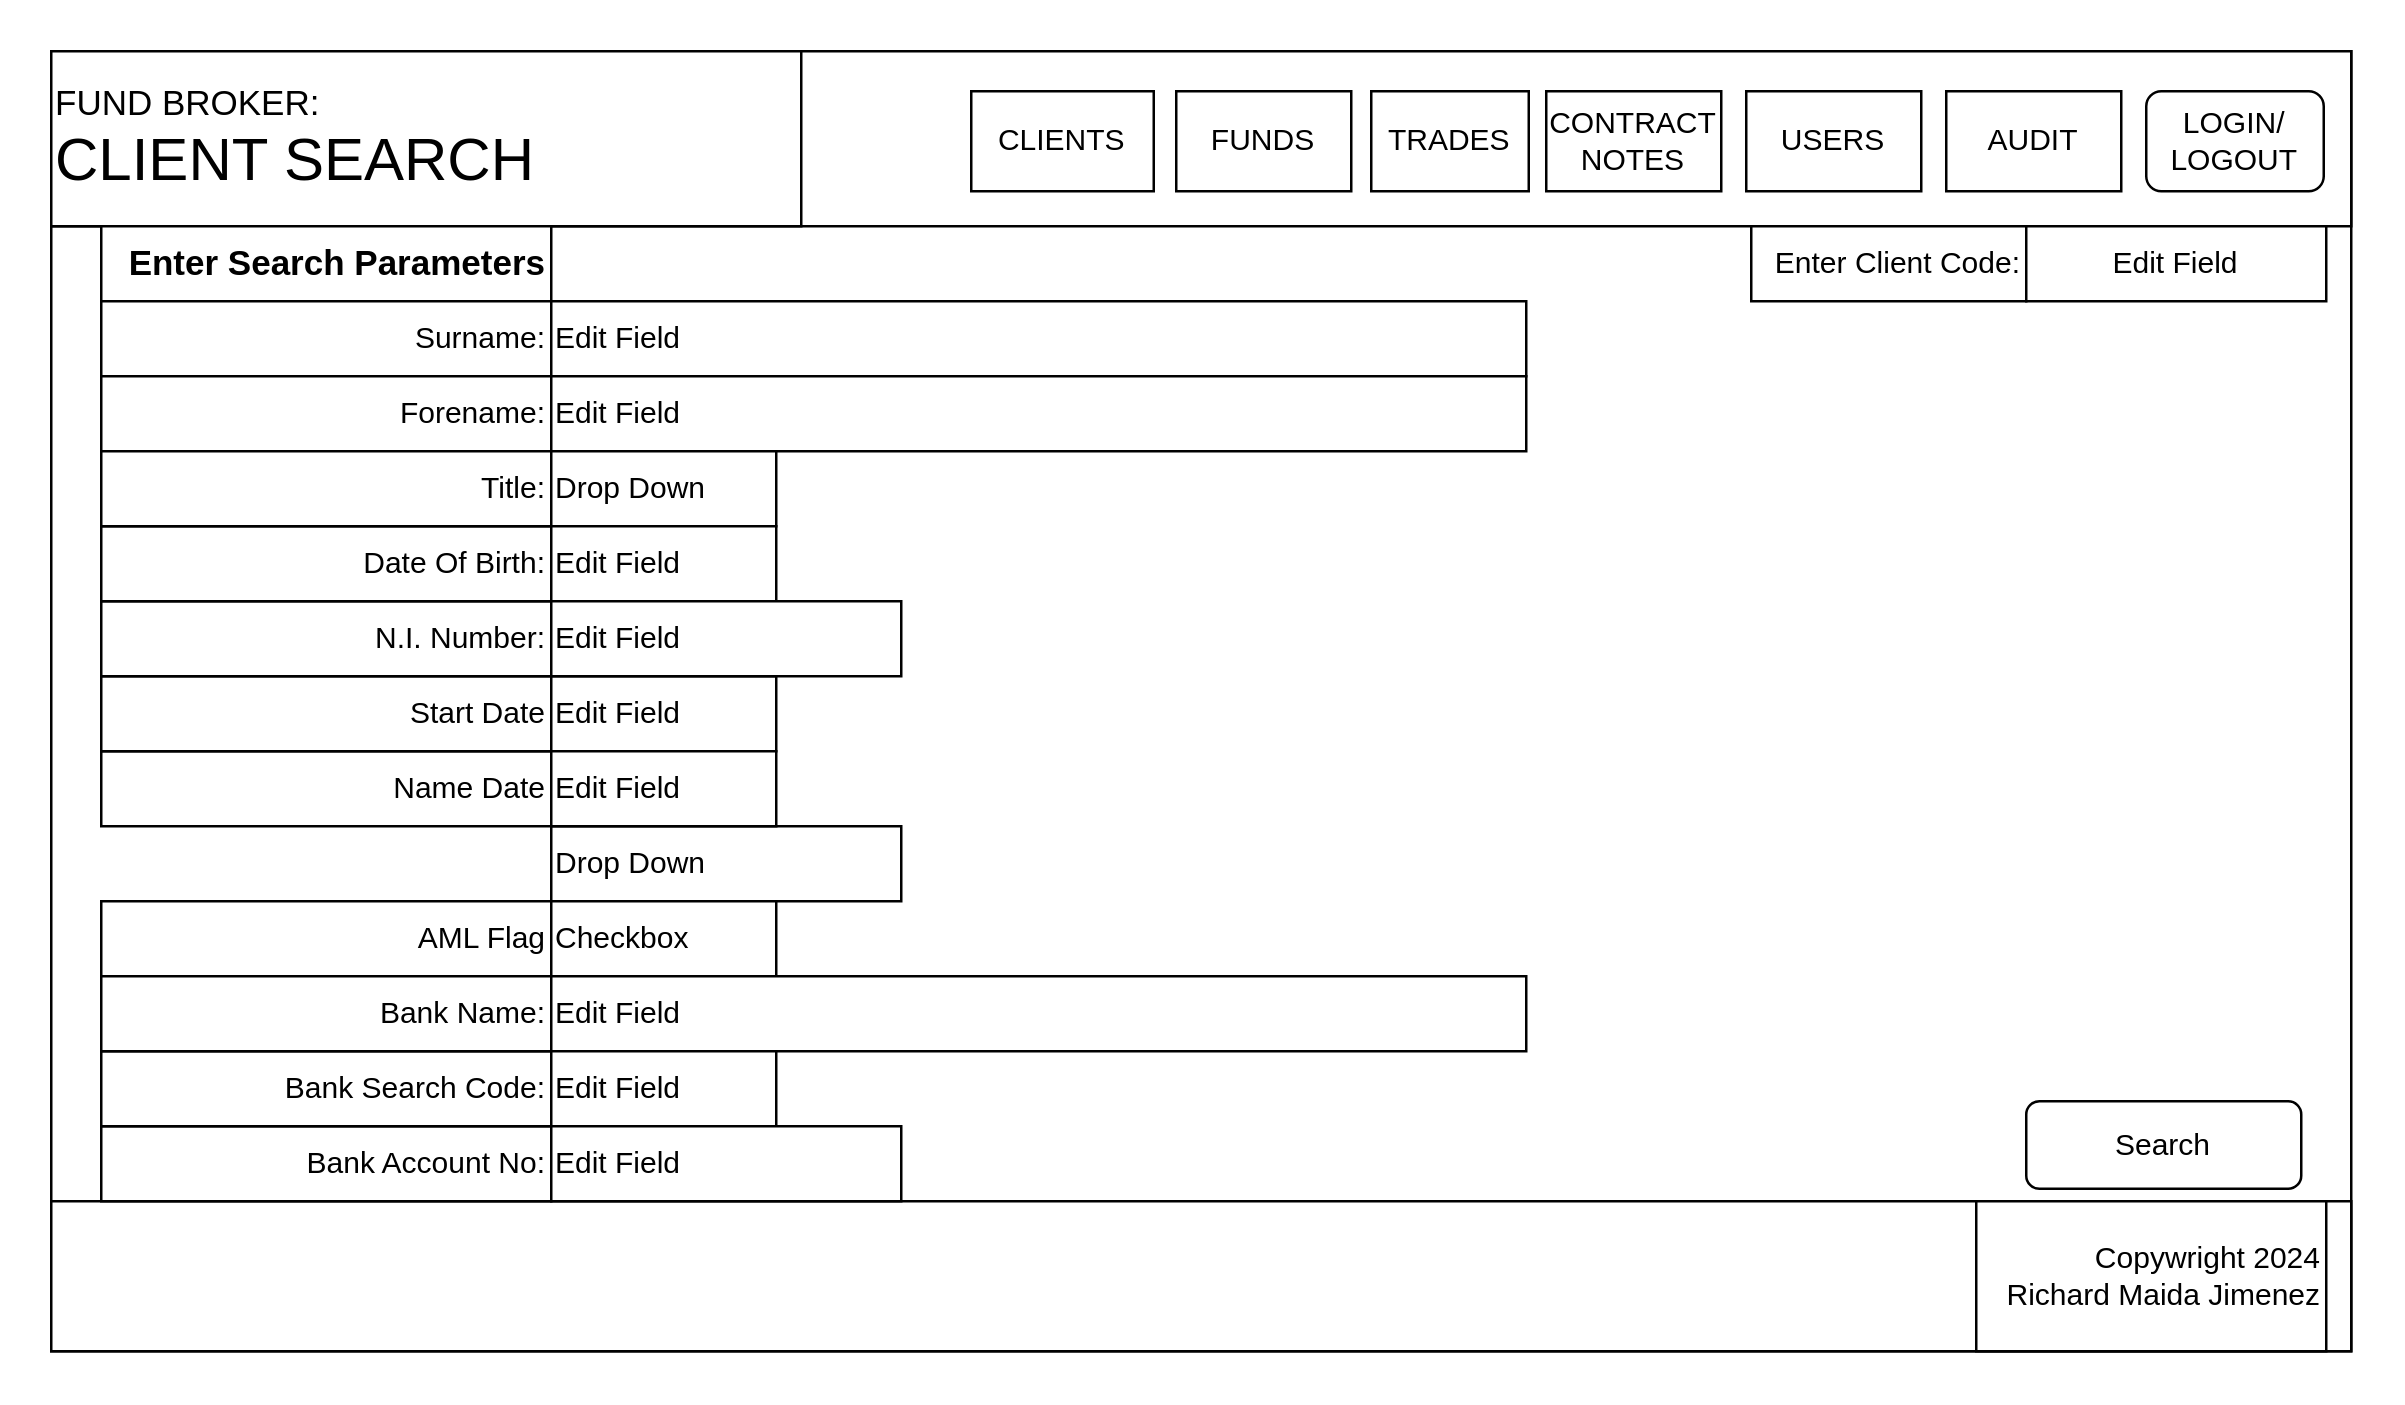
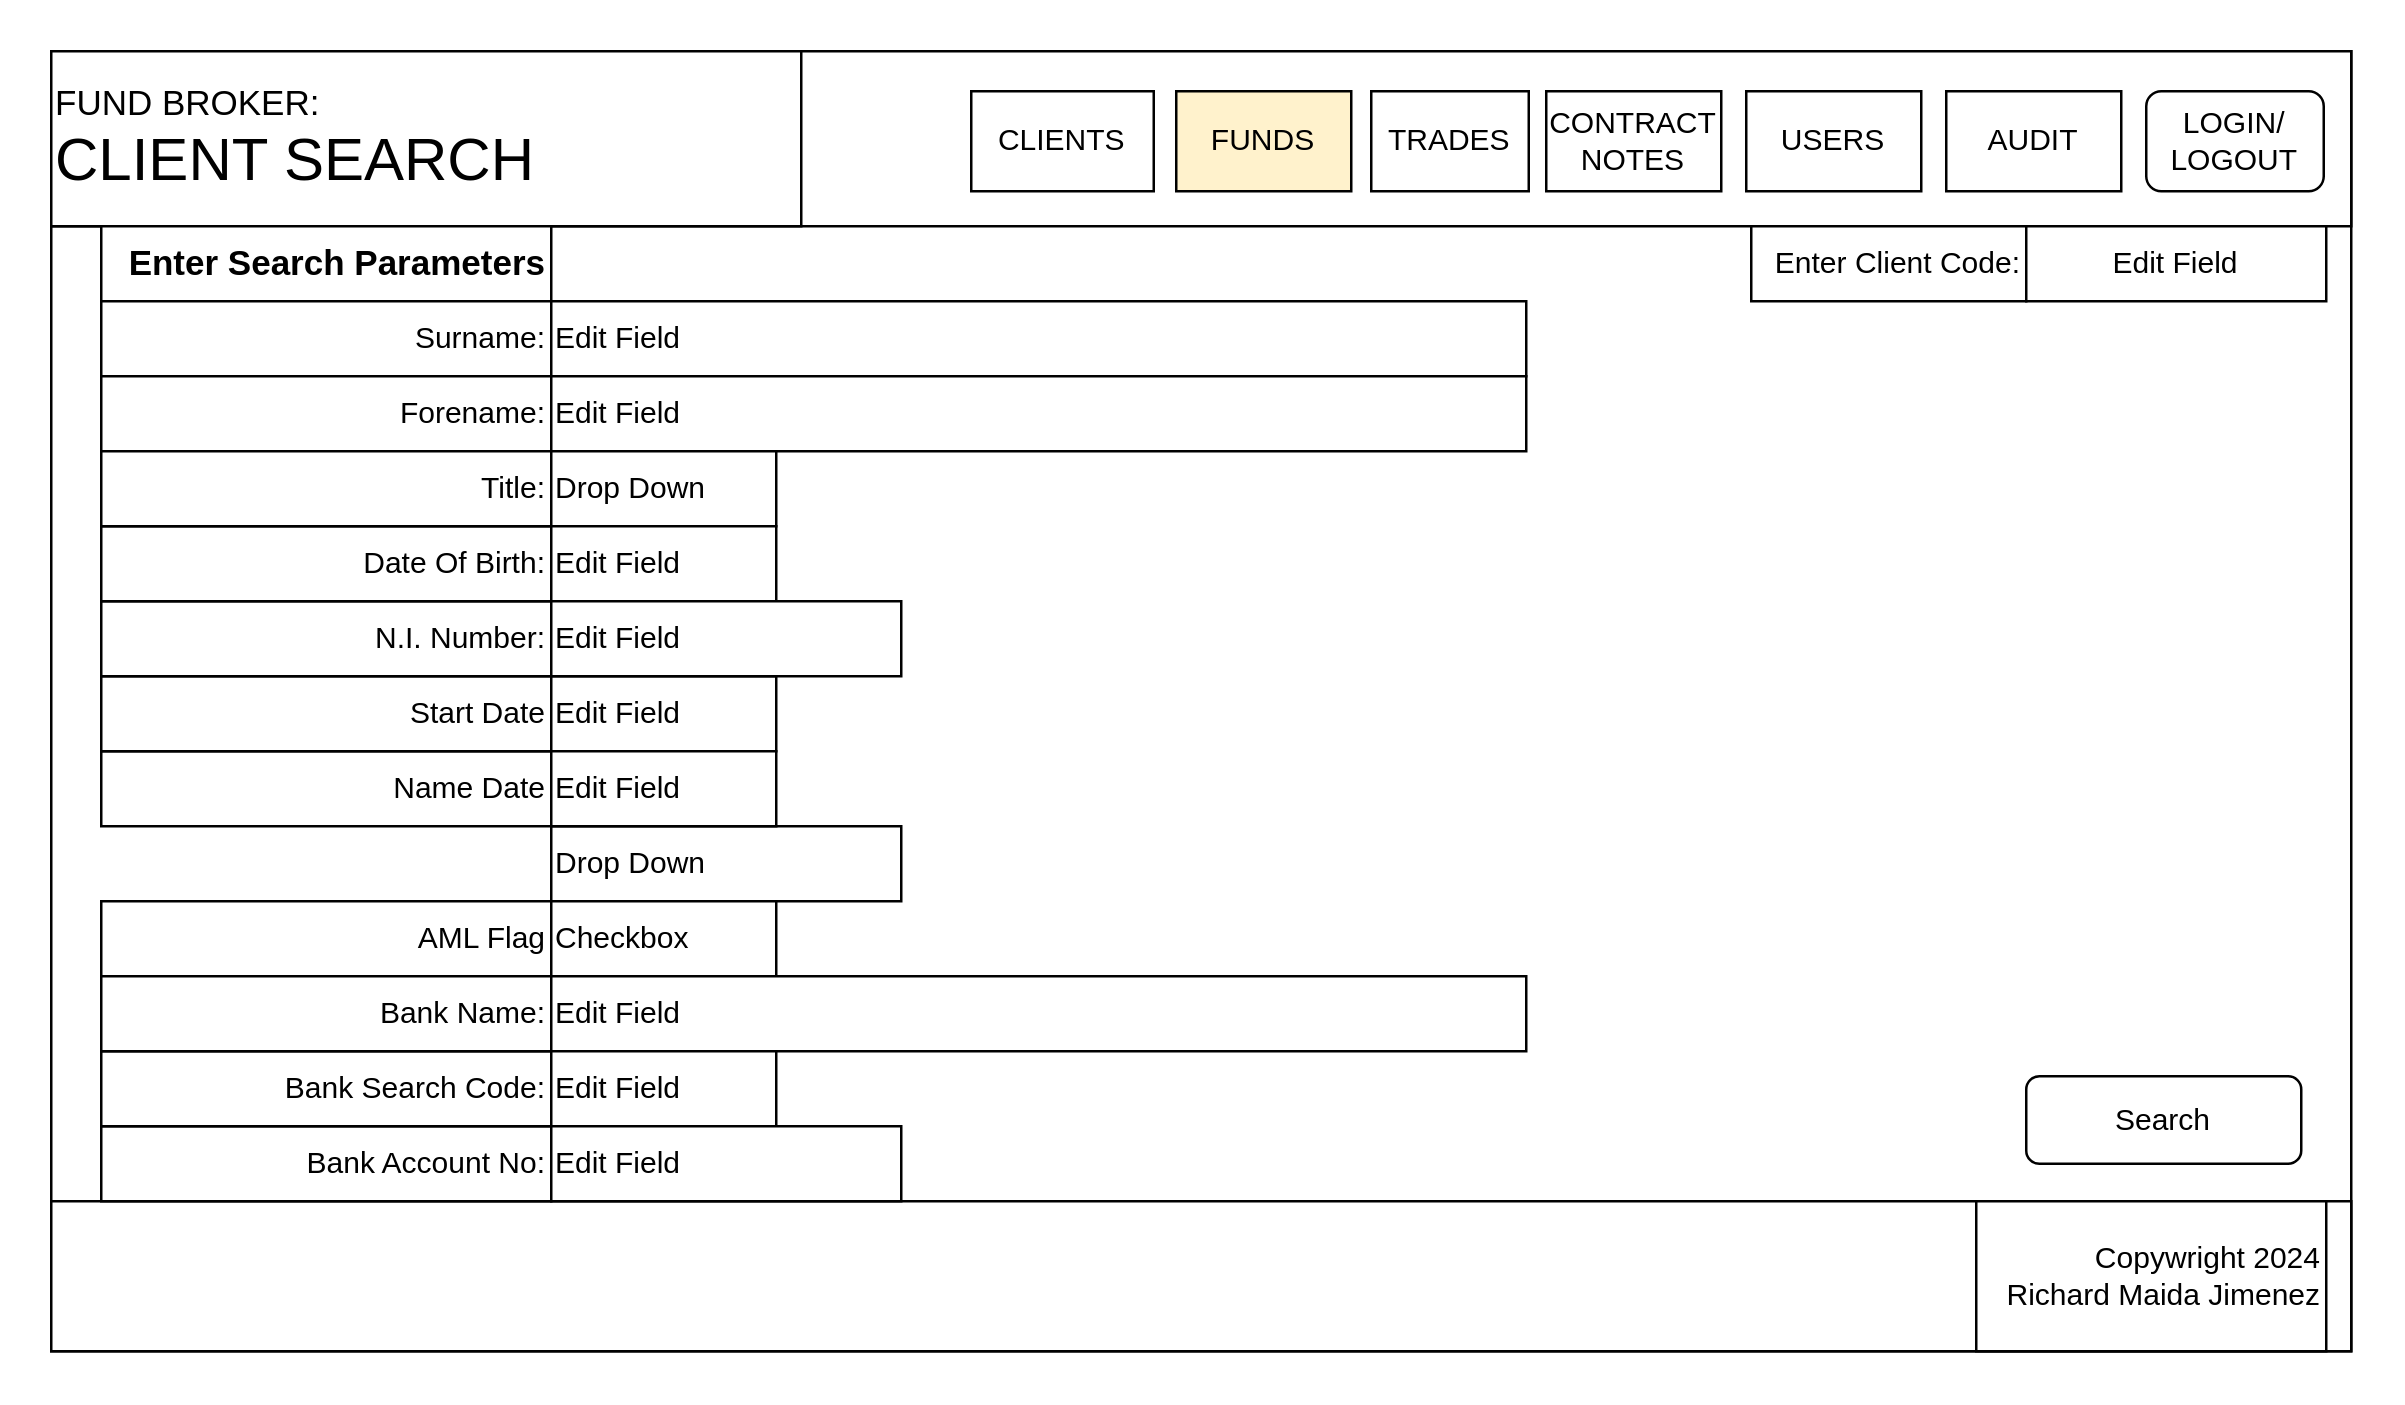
  <mxCell id="0" />
  <mxCell id="1" parent="0" />
  <mxCell id="2" value="&lt;span style=&quot;color: rgba(0, 0, 0, 0); font-family: monospace; font-size: 0px; text-align: start; text-wrap: nowrap;&quot;&gt;%3CmxGraphModel%3E%3Croot%3E%3CmxCell%20id%3D%220%22%2F%3E%3CmxCell%20id%3D%221%22%20parent%3D%220%22%2F%3E%3CmxCell%20id%3D%222%22%20value%3D%22Edit%20Field%22%20style%3D%22rounded%3D0%3BwhiteSpace%3Dwrap%3Bhtml%3D1%3Balign%3Dleft%3B%22%20vertex%3D%221%22%20parent%3D%221%22%3E%3CmxGeometry%20x%3D%22280%22%20y%3D%22210%22%20width%3D%22390%22%20height%3D%2230%22%20as%3D%22geometry%22%2F%3E%3C%2FmxCell%3E%3C%2Froot%3E%3C%2FmxGraphModel%3E&lt;/span&gt;" style="rounded=0;whiteSpace=wrap;html=1;" parent="1" vertex="1"><mxGeometry x="20" y="20" width="920" height="520" as="geometry" /></mxCell>
  <mxCell id="3" value="" style="rounded=0;whiteSpace=wrap;html=1;align=left;" parent="1" vertex="1"><mxGeometry x="20" y="20" width="920" height="70" as="geometry" /></mxCell>
  <mxCell id="4" value="" style="rounded=0;whiteSpace=wrap;html=1;align=right;" parent="1" vertex="1"><mxGeometry x="20" y="480" width="920" height="60" as="geometry" /></mxCell>
  <mxCell id="5" value="&lt;span style=&quot;&quot;&gt;Copywright 2024&lt;/span&gt;&lt;div style=&quot;&quot;&gt;&amp;nbsp;Richard Maida Jimenez&lt;/div&gt;" style="rounded=0;whiteSpace=wrap;html=1;align=right;" parent="1" vertex="1"><mxGeometry x="790" y="480" width="140" height="60" as="geometry" /></mxCell>
  <mxCell id="6" value="&lt;font style=&quot;font-size: 14px;&quot;&gt;FUND BROKER:&lt;/font&gt;&lt;div&gt;&lt;font style=&quot;font-size: 24px;&quot;&gt;CLIENT SEARCH&lt;/font&gt;&lt;/div&gt;" style="rounded=0;whiteSpace=wrap;html=1;align=left;" parent="1" vertex="1"><mxGeometry x="20" y="20" width="300" height="70" as="geometry" /></mxCell>
  <mxCell id="7" value="Enter Client Code:" style="rounded=0;whiteSpace=wrap;html=1;align=right;" parent="1" vertex="1"><mxGeometry x="700" y="90" width="110" height="30" as="geometry" /></mxCell>
  <mxCell id="8" value="&lt;div style=&quot;&quot;&gt;&lt;b style=&quot;background-color: initial;&quot;&gt;&lt;font style=&quot;font-size: 14px;&quot;&gt;Enter Search Parameters&lt;/font&gt;&lt;/b&gt;&lt;/div&gt;" style="rounded=0;whiteSpace=wrap;html=1;align=right;" parent="1" vertex="1"><mxGeometry x="40" y="90" width="180" height="30" as="geometry" /></mxCell>
  <mxCell id="9" value="Edit Field" style="rounded=0;whiteSpace=wrap;html=1;" parent="1" vertex="1"><mxGeometry x="810" y="90" width="120" height="30" as="geometry" /></mxCell>
  <mxCell id="10" value="Surname:" style="rounded=0;whiteSpace=wrap;html=1;align=right;" parent="1" vertex="1"><mxGeometry x="40" y="120" width="180" height="30" as="geometry" /></mxCell>
  <mxCell id="11" value="Forename:" style="rounded=0;whiteSpace=wrap;html=1;align=right;" parent="1" vertex="1"><mxGeometry x="40" y="150" width="180" height="30" as="geometry" /></mxCell>
  <mxCell id="12" value="AML Flag" style="rounded=0;whiteSpace=wrap;html=1;align=right;" parent="1" vertex="1"><mxGeometry x="40" y="360" width="180" height="30" as="geometry" /></mxCell>
  <mxCell id="13" value="Bank Account No:" style="rounded=0;whiteSpace=wrap;html=1;align=right;" parent="1" vertex="1"><mxGeometry x="40" y="450" width="180" height="30" as="geometry" /></mxCell>
  <mxCell id="14" value="Bank Search Code:" style="rounded=0;whiteSpace=wrap;html=1;align=right;" parent="1" vertex="1"><mxGeometry x="40" y="420" width="180" height="30" as="geometry" /></mxCell>
  <mxCell id="15" value="Bank Name:" style="rounded=0;whiteSpace=wrap;html=1;align=right;" parent="1" vertex="1"><mxGeometry x="40" y="390" width="180" height="30" as="geometry" /></mxCell>
  <mxCell id="16" value="Name Date" style="rounded=0;whiteSpace=wrap;html=1;align=right;" parent="1" vertex="1"><mxGeometry x="40" y="300" width="180" height="30" as="geometry" /></mxCell>
  <mxCell id="17" value="Start Date" style="rounded=0;whiteSpace=wrap;html=1;align=right;" parent="1" vertex="1"><mxGeometry x="40" y="270" width="180" height="30" as="geometry" /></mxCell>
  <mxCell id="18" value="N.I. Number:" style="rounded=0;whiteSpace=wrap;html=1;align=right;" parent="1" vertex="1"><mxGeometry x="40" y="240" width="180" height="30" as="geometry" /></mxCell>
  <mxCell id="19" value="Date Of Birth:" style="rounded=0;whiteSpace=wrap;html=1;align=right;" parent="1" vertex="1"><mxGeometry x="40" y="210" width="180" height="30" as="geometry" /></mxCell>
  <mxCell id="20" value="Title:" style="rounded=0;whiteSpace=wrap;html=1;align=right;" parent="1" vertex="1"><mxGeometry x="40" y="180" width="180" height="30" as="geometry" /></mxCell>
  <mxCell id="21" value="Edit Field" style="rounded=0;whiteSpace=wrap;html=1;align=left;" parent="1" vertex="1"><mxGeometry x="220" y="120" width="390" height="30" as="geometry" /></mxCell>
  <mxCell id="22" value="Edit Field" style="rounded=0;whiteSpace=wrap;html=1;align=left;" parent="1" vertex="1"><mxGeometry x="220" y="150" width="390" height="30" as="geometry" /></mxCell>
  <mxCell id="23" value="Drop Down" style="rounded=0;whiteSpace=wrap;html=1;align=left;" parent="1" vertex="1"><mxGeometry x="220" y="180" width="90" height="30" as="geometry" /></mxCell>
  <mxCell id="24" value="Edit Field" style="rounded=0;whiteSpace=wrap;html=1;align=left;" parent="1" vertex="1"><mxGeometry x="220" y="270" width="90" height="30" as="geometry" /></mxCell>
  <mxCell id="25" value="Drop Down" style="rounded=0;whiteSpace=wrap;html=1;align=left;" parent="1" vertex="1"><mxGeometry x="220" y="330" width="140" height="30" as="geometry" /></mxCell>
  <mxCell id="26" value="Edit Field" style="rounded=0;whiteSpace=wrap;html=1;align=left;" parent="1" vertex="1"><mxGeometry x="220" y="300" width="90" height="30" as="geometry" /></mxCell>
  <mxCell id="27" value="Edit Field" style="rounded=0;whiteSpace=wrap;html=1;align=left;" parent="1" vertex="1"><mxGeometry x="220" y="210" width="90" height="30" as="geometry" /></mxCell>
  <mxCell id="28" value="Edit Field" style="rounded=0;whiteSpace=wrap;html=1;align=left;" parent="1" vertex="1"><mxGeometry x="220" y="240" width="140" height="30" as="geometry" /></mxCell>
  <mxCell id="29" value="Checkbox" style="rounded=0;whiteSpace=wrap;html=1;align=left;" parent="1" vertex="1"><mxGeometry x="220" y="360" width="90" height="30" as="geometry" /></mxCell>
  <mxCell id="30" value="Edit Field" style="rounded=0;whiteSpace=wrap;html=1;align=left;" parent="1" vertex="1"><mxGeometry x="220" y="390" width="390" height="30" as="geometry" /></mxCell>
  <mxCell id="31" value="Edit Field" style="rounded=0;whiteSpace=wrap;html=1;align=left;" parent="1" vertex="1"><mxGeometry x="220" y="420" width="90" height="30" as="geometry" /></mxCell>
  <mxCell id="32" value="Edit Field" style="rounded=0;whiteSpace=wrap;html=1;align=left;" parent="1" vertex="1"><mxGeometry x="220" y="450" width="140" height="30" as="geometry" /></mxCell>
- <mxCell id="33" value="Search" style="rounded=1;whiteSpace=wrap;html=1;" parent="1" vertex="1"><mxGeometry x="810" y="440" width="110" height="35" as="geometry" /></mxCell>
+ <mxCell id="33" value="Search" style="rounded=1;whiteSpace=wrap;html=1;" parent="1" vertex="1"><mxGeometry x="810" y="430" width="110" height="35" as="geometry" /></mxCell>
  <mxCell id="34" value="LOGIN/&lt;div&gt;LOGOUT&lt;/div&gt;" style="whiteSpace=wrap;html=1;rounded=1;" vertex="1" parent="1"><mxGeometry x="858" y="36" width="71" height="40" as="geometry" /></mxCell>
  <mxCell id="35" value="CLIENTS" style="rounded=0;whiteSpace=wrap;html=1;" vertex="1" parent="1"><mxGeometry x="388" y="36" width="73" height="40" as="geometry" /></mxCell>
- <mxCell id="36" value="FUNDS" style="rounded=0;whiteSpace=wrap;html=1;" vertex="1" parent="1"><mxGeometry x="470" y="36" width="70" height="40" as="geometry" /></mxCell>
+ <mxCell id="36" value="FUNDS" style="rounded=0;whiteSpace=wrap;html=1;fillColor=#fff2cc;" vertex="1" parent="1"><mxGeometry x="470" y="36" width="70" height="40" as="geometry" /></mxCell>
  <mxCell id="37" value="TRADES" style="rounded=0;whiteSpace=wrap;html=1;" vertex="1" parent="1"><mxGeometry x="548" y="36" width="63" height="40" as="geometry" /></mxCell>
  <mxCell id="38" value="CONTRACT&lt;div&gt;NOTES&lt;/div&gt;" style="rounded=0;whiteSpace=wrap;html=1;" vertex="1" parent="1"><mxGeometry x="618" y="36" width="70" height="40" as="geometry" /></mxCell>
  <mxCell id="39" value="USERS" style="rounded=0;whiteSpace=wrap;html=1;" vertex="1" parent="1"><mxGeometry x="698" y="36" width="70" height="40" as="geometry" /></mxCell>
  <mxCell id="40" value="AUDIT" style="rounded=0;whiteSpace=wrap;html=1;" vertex="1" parent="1"><mxGeometry x="778" y="36" width="70" height="40" as="geometry" /></mxCell>
